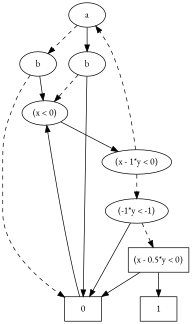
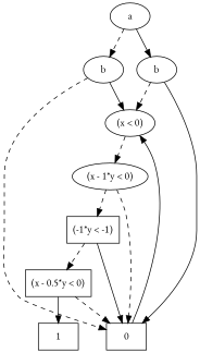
  digraph {
    fontname="EB Garamond"
    rankdir=TB
    node [fontname="EB Garamond"]
    edge [fontname="EB Garamond" style=dashed]
    n1 [label=a]
    n2 [label=b]
    n3 [label=b]
    n4 [label="(x < 0)"]
    n5 [label=0 shape=box]
    n6 [label=1 shape=box]
    n7 [label="(x - 1*y < 0)"]
-   n8 [label="(-1*y < -1)"]
+   n8 [label="(-1*y < -1)" shape=box]
    n9 [label="(x - 0.5*y < 0)" shape=box]
    subgraph sub_1 {
      rank=same
      n1
    }
    subgraph sub_2 {
      rank=same
      n2
      n3
    }
    subgraph sub_3 {
      rank=same
      n4
    }
    subgraph sub_4 {
      rank=same
      n5
      n6
    }
    subgraph sub_5 {
      rank=same
      n7
    }
    subgraph sub_6 {
      rank=same
      n8
    }
    subgraph sub_7 {
      rank=same
      n9
    }
    n1 -> n2 [style=""]
    n1 -> n3
    n2 -> n4
    n2 -> n5 [style=""]
    n3 -> n4 [style=""]
    n3 -> n5
-   n4 -> n7 [style=solid]
+   n4 -> n7
    n5 -> n4 [style=""]
-   n7 -> n1
+   n7 -> n5
    n7 -> n8
    n8 -> n5 [style=""]
    n8 -> n9
-   n9 -> n5 [style=solid]
+   n9 -> n5
    n9 -> n6 [style=""]
  }
